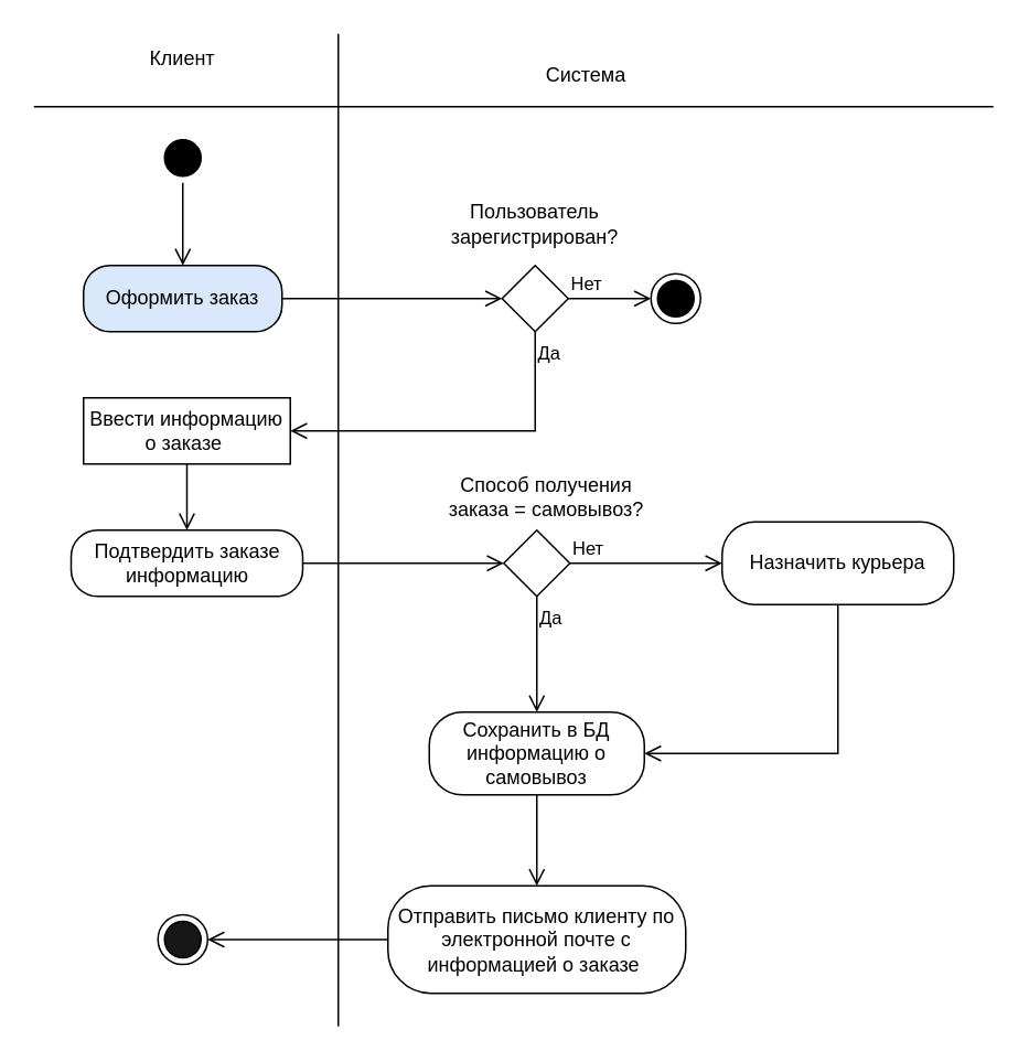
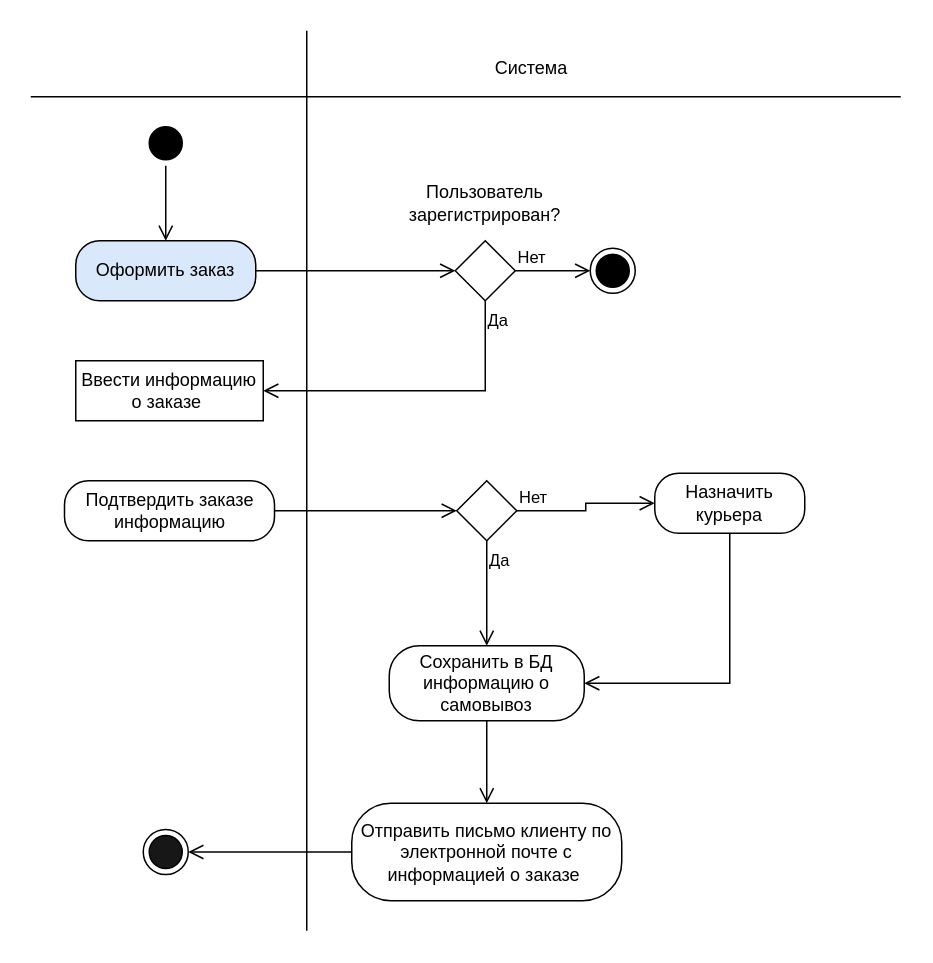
  <mxCell id="0" />
  <mxCell id="1" parent="0" />
  <mxCell id="2" value="" style="line;strokeWidth=1;fillColor=none;align=left;verticalAlign=middle;spacingTop=-1;spacingLeft=3;spacingRight=3;rotatable=0;labelPosition=right;points=[];portConstraint=eastwest;strokeColor=inherit;" vertex="1" parent="1"><mxGeometry x="20" y="60" width="580" height="8" as="geometry" /></mxCell>
  <mxCell id="3" value="" style="line;strokeWidth=1;fillColor=none;align=left;verticalAlign=middle;spacingTop=-1;spacingLeft=3;spacingRight=3;rotatable=0;labelPosition=right;points=[];portConstraint=eastwest;strokeColor=inherit;direction=south;" vertex="1" parent="1"><mxGeometry x="200" y="20" width="8" height="600" as="geometry" /></mxCell>
- <mxCell id="4" value="Клиент" style="text;html=1;align=center;verticalAlign=middle;whiteSpace=wrap;rounded=0;" vertex="1" parent="1"><mxGeometry x="80" y="20" width="60" height="30" as="geometry" /></mxCell>
  <mxCell id="5" value="Система" style="text;html=1;align=center;verticalAlign=middle;whiteSpace=wrap;rounded=0;" vertex="1" parent="1"><mxGeometry x="324" y="30" width="60" height="30" as="geometry" /></mxCell>
  <mxCell id="6" value="" style="ellipse;html=1;shape=startState;fillColor=#000000;" vertex="1" parent="1"><mxGeometry x="95" y="80" width="30" height="30" as="geometry" /></mxCell>
  <mxCell id="7" value="" style="edgeStyle=orthogonalEdgeStyle;html=1;verticalAlign=bottom;endArrow=open;endSize=8;rounded=0;entryX=0.5;entryY=0;entryDx=0;entryDy=0;" edge="1" parent="1" source="6" target="8"><mxGeometry relative="1" as="geometry"><mxPoint x="110" y="150" as="targetPoint" /></mxGeometry></mxCell>
  <mxCell id="8" value="Оформить заказ" style="rounded=1;whiteSpace=wrap;html=1;arcSize=40;fillColor=#dae8fc;" vertex="1" parent="1"><mxGeometry x="50" y="160" width="120" height="40" as="geometry" /></mxCell>
  <mxCell id="9" value="Пользователь зарегистрирован?" style="text;html=1;align=center;verticalAlign=middle;whiteSpace=wrap;rounded=0;" vertex="1" parent="1"><mxGeometry x="293" y="120" width="60" height="30" as="geometry" /></mxCell>
  <mxCell id="10" value="" style="edgeStyle=orthogonalEdgeStyle;html=1;verticalAlign=bottom;endArrow=open;endSize=8;rounded=0;entryX=0;entryY=0.5;entryDx=0;entryDy=0;" edge="1" parent="1" source="8" target="12"><mxGeometry relative="1" as="geometry"><mxPoint x="260" y="200" as="targetPoint" /><mxPoint x="170" y="180" as="sourcePoint" /></mxGeometry></mxCell>
  <mxCell id="11" value="Ввести информацию о заказе&amp;nbsp;" style="whiteSpace=wrap;html=1;arcSize=40;rounded=0;" vertex="1" parent="1"><mxGeometry x="50" y="240" width="125" height="40" as="geometry" /></mxCell>
  <mxCell id="12" value="" style="rhombus;whiteSpace=wrap;html=1;" vertex="1" parent="1"><mxGeometry x="303" y="160" width="40" height="40" as="geometry" /></mxCell>
  <mxCell id="13" value="Нет" style="edgeStyle=orthogonalEdgeStyle;html=1;align=left;verticalAlign=bottom;endArrow=open;endSize=8;rounded=0;entryX=0;entryY=0.5;entryDx=0;entryDy=0;" edge="1" parent="1" source="12" target="15"><mxGeometry x="-1" relative="1" as="geometry"><mxPoint x="373" y="230" as="targetPoint" /></mxGeometry></mxCell>
  <mxCell id="14" value="Да" style="edgeStyle=orthogonalEdgeStyle;html=1;align=left;verticalAlign=top;endArrow=open;endSize=8;rounded=0;entryX=1;entryY=0.5;entryDx=0;entryDy=0;" edge="1" parent="1" source="12" target="11"><mxGeometry x="-1" relative="1" as="geometry"><mxPoint x="208" y="260" as="targetPoint" /><Array as="points"><mxPoint x="323" y="260" /></Array></mxGeometry></mxCell>
  <mxCell id="15" value="" style="ellipse;html=1;shape=endState;fillColor=#000000;" vertex="1" parent="1"><mxGeometry x="393" y="165" width="30" height="30" as="geometry" /></mxCell>
- <mxCell id="16" value="" style="edgeStyle=orthogonalEdgeStyle;html=1;verticalAlign=bottom;endArrow=open;endSize=8;rounded=0;exitX=0.5;exitY=1;exitDx=0;exitDy=0;entryX=0.5;entryY=0;entryDx=0;entryDy=0;" edge="1" parent="1" source="11" target="17"><mxGeometry relative="1" as="geometry"><mxPoint x="112" y="450" as="targetPoint" /><mxPoint x="112.16" y="320" as="sourcePoint" /><Array as="points" /></mxGeometry></mxCell>
  <mxCell id="17" value="Подтвердить заказе информацию" style="rounded=1;whiteSpace=wrap;html=1;arcSize=40;" vertex="1" parent="1"><mxGeometry x="42.5" y="320" width="140" height="40" as="geometry" /></mxCell>
  <mxCell id="18" value="" style="edgeStyle=orthogonalEdgeStyle;html=1;verticalAlign=bottom;endArrow=open;endSize=8;rounded=0;exitX=1;exitY=0.5;exitDx=0;exitDy=0;entryX=0;entryY=0.5;entryDx=0;entryDy=0;" edge="1" parent="1" source="17" target="24"><mxGeometry relative="1" as="geometry"><mxPoint x="250" y="300" as="targetPoint" /><mxPoint x="254" y="339.66" as="sourcePoint" /></mxGeometry></mxCell>
  <mxCell id="19" value="Сохранить в БД информацию о самовывоз" style="rounded=1;whiteSpace=wrap;html=1;arcSize=40;" vertex="1" parent="1"><mxGeometry x="259" y="430" width="130" height="50" as="geometry" /></mxCell>
  <mxCell id="20" value="" style="edgeStyle=orthogonalEdgeStyle;html=1;verticalAlign=bottom;endArrow=open;endSize=8;rounded=0;exitX=0.5;exitY=1;exitDx=0;exitDy=0;entryX=0.5;entryY=0;entryDx=0;entryDy=0;" edge="1" parent="1" source="19" target="21"><mxGeometry relative="1" as="geometry"><mxPoint x="299" y="545" as="targetPoint" /><mxPoint x="299" y="545" as="sourcePoint" /></mxGeometry></mxCell>
  <mxCell id="21" value="Отправить письмо клиенту по электронной почте с информацией о заказе&amp;nbsp;" style="rounded=1;whiteSpace=wrap;html=1;arcSize=40;" vertex="1" parent="1"><mxGeometry x="234" y="535" width="180" height="65" as="geometry" /></mxCell>
- <mxCell id="22" value="Назначить курьера" style="rounded=1;whiteSpace=wrap;html=1;arcSize=40;" vertex="1" parent="1"><mxGeometry x="436" y="315" width="140" height="50" as="geometry" /></mxCell>
- <mxCell id="23" value="Способ получения заказа = самовывоз?" style="text;html=1;align=center;verticalAlign=middle;whiteSpace=wrap;rounded=0;" vertex="1" parent="1"><mxGeometry x="270" y="285" width="120" height="30" as="geometry" /></mxCell>
+ <mxCell id="22" value="Назначить курьера" style="rounded=1;whiteSpace=wrap;html=1;arcSize=40;" vertex="1" parent="1"><mxGeometry x="436" y="315" width="100" height="40" as="geometry" /></mxCell>
  <mxCell id="24" value="" style="rhombus;whiteSpace=wrap;html=1;" vertex="1" parent="1"><mxGeometry x="304" y="320" width="40" height="40" as="geometry" /></mxCell>
  <mxCell id="25" value="" style="ellipse;html=1;shape=endState;fillColor=#171717;" vertex="1" parent="1"><mxGeometry x="95" y="552.5" width="30" height="30" as="geometry" /></mxCell>
  <mxCell id="26" value="Да" style="edgeStyle=orthogonalEdgeStyle;html=1;align=left;verticalAlign=top;endArrow=open;endSize=8;rounded=0;entryX=0.5;entryY=0;entryDx=0;entryDy=0;exitX=0.5;exitY=1;exitDx=0;exitDy=0;" edge="1" parent="1" source="24" target="19"><mxGeometry x="-1" relative="1" as="geometry"><mxPoint x="326" y="430" as="targetPoint" /><mxPoint x="326" y="360" as="sourcePoint" /><Array as="points" /></mxGeometry></mxCell>
  <mxCell id="27" value="Нет" style="edgeStyle=orthogonalEdgeStyle;html=1;align=left;verticalAlign=bottom;endArrow=open;endSize=8;rounded=0;entryX=0;entryY=0.5;entryDx=0;entryDy=0;exitX=1;exitY=0.5;exitDx=0;exitDy=0;" edge="1" parent="1" source="24" target="22"><mxGeometry x="-1" relative="1" as="geometry"><mxPoint x="440" y="339.66" as="targetPoint" /><mxPoint x="390" y="339.66" as="sourcePoint" /></mxGeometry></mxCell>
  <mxCell id="28" value="" style="edgeStyle=orthogonalEdgeStyle;html=1;verticalAlign=bottom;endArrow=open;endSize=8;rounded=0;exitX=0;exitY=0.5;exitDx=0;exitDy=0;entryX=1;entryY=0.5;entryDx=0;entryDy=0;" edge="1" parent="1" source="21" target="25"><mxGeometry relative="1" as="geometry"><mxPoint x="140" y="568" as="targetPoint" /><mxPoint x="109.66" y="545" as="sourcePoint" /></mxGeometry></mxCell>
  <mxCell id="29" value="" style="edgeStyle=orthogonalEdgeStyle;html=1;verticalAlign=bottom;endArrow=open;endSize=8;rounded=0;exitX=0.5;exitY=1;exitDx=0;exitDy=0;entryX=1;entryY=0.5;entryDx=0;entryDy=0;" edge="1" parent="1" source="22" target="19"><mxGeometry relative="1" as="geometry"><mxPoint x="591" y="520" as="targetPoint" /><mxPoint x="470" y="520" as="sourcePoint" /></mxGeometry></mxCell>
